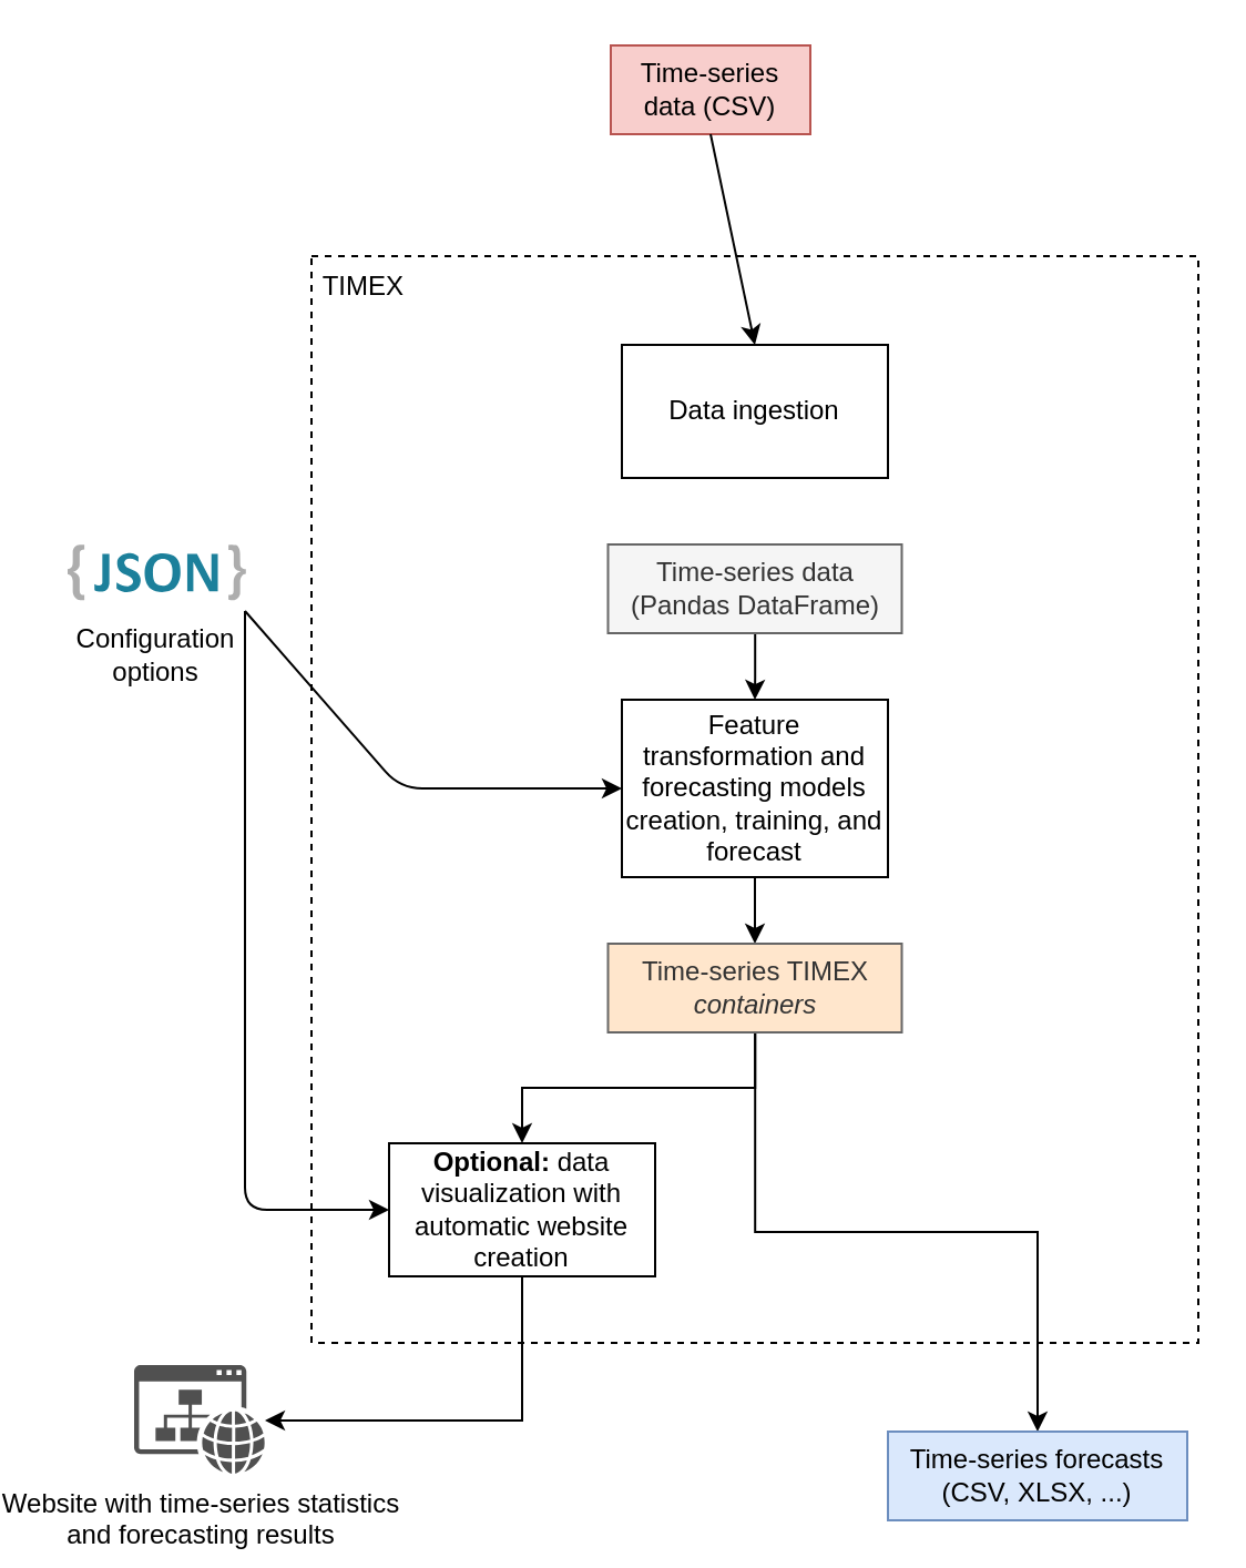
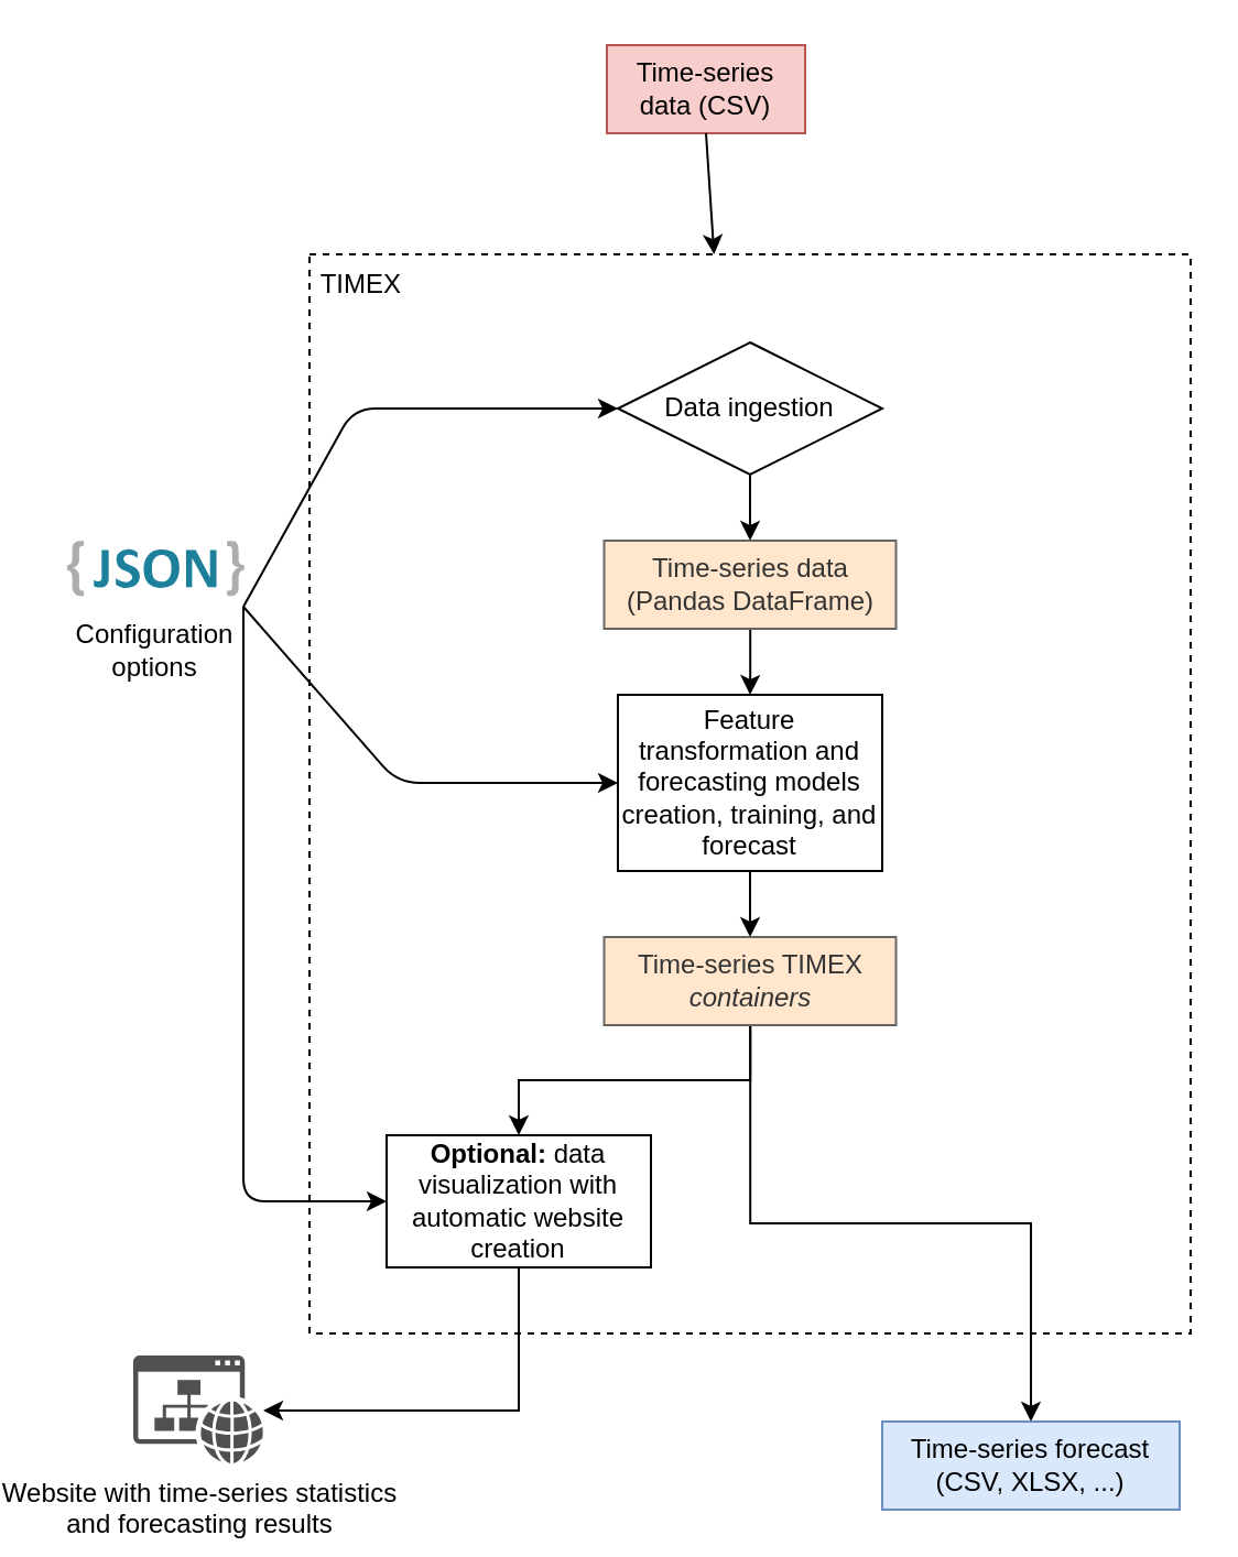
  <mxCell id="0" />
  <mxCell id="1" parent="0" />
  <mxCell id="2" value="Time-series data (CSV)" style="rounded=0;whiteSpace=wrap;html=1;fillColor=#f8cecc;strokeColor=#b85450;" vertex="1" parent="1"><mxGeometry x="265" y="20" width="90" height="40" as="geometry" /></mxCell>
  <mxCell id="3" value="&amp;nbsp;TIMEX" style="rounded=0;whiteSpace=wrap;html=1;verticalAlign=top;align=left;fillColor=none;dashed=1;" vertex="1" parent="1"><mxGeometry x="130" y="115" width="400" height="490" as="geometry" /></mxCell>
  <mxCell id="4" value="" style="dashed=0;outlineConnect=0;html=1;align=center;labelPosition=center;verticalLabelPosition=bottom;verticalAlign=top;shape=mxgraph.weblogos.json_2;fillColor=none;" vertex="1" parent="1"><mxGeometry x="20" y="245" width="80.4" height="25.2" as="geometry" /></mxCell>
  <mxCell id="5" value="Configuration&lt;br&gt;options" style="text;html=1;strokeColor=none;fillColor=none;align=center;verticalAlign=middle;whiteSpace=wrap;rounded=0;" vertex="1" parent="1"><mxGeometry x="20" y="275" width="80" height="40" as="geometry" /></mxCell>
- <mxCell id="6" value="Data ingestion" style="rounded=0;whiteSpace=wrap;html=1;fillColor=none;" vertex="1" parent="1"><mxGeometry x="270" y="155" width="120" height="60" as="geometry" /></mxCell>
- <mxCell id="8" value="" style="endArrow=classic;html=1;exitX=0.5;exitY=1;exitDx=0;exitDy=0;entryX=0.5;entryY=0;entryDx=0;entryDy=0;" edge="1" parent="1" source="2" target="6"><mxGeometry width="50" height="50" relative="1" as="geometry"><mxPoint x="170" y="95" as="sourcePoint" /><mxPoint x="220" y="45" as="targetPoint" /></mxGeometry></mxCell>
+ <mxCell id="6" value="Data ingestion" style="rhombus;whiteSpace=wrap;html=1;fillColor=none;" vertex="1" parent="1"><mxGeometry x="270" y="155" width="120" height="60" as="geometry" /></mxCell>
+ <mxCell id="7" value="" style="endArrow=classic;html=1;entryX=0;entryY=0.5;entryDx=0;entryDy=0;exitX=1;exitY=0;exitDx=0;exitDy=0;" edge="1" parent="1" source="5" target="6"><mxGeometry width="50" height="50" relative="1" as="geometry"><mxPoint x="40" y="225" as="sourcePoint" /><mxPoint x="90" y="175" as="targetPoint" /><Array as="points"><mxPoint x="150" y="185" /></Array></mxGeometry></mxCell>
+ <mxCell id="8" value="" style="endArrow=classic;html=1;exitX=0.5;exitY=1;exitDx=0;exitDy=0;" edge="1" parent="1" source="2" target="3"><mxGeometry width="50" height="50" relative="1" as="geometry"><mxPoint x="170" y="95" as="sourcePoint" /><mxPoint x="220" y="45" as="targetPoint" /></mxGeometry></mxCell>
+ <mxCell id="9" value="" style="endArrow=classic;html=1;exitX=0.5;exitY=1;exitDx=0;exitDy=0;entryX=0.5;entryY=0;entryDx=0;entryDy=0;" edge="1" parent="1" source="6" target="11"><mxGeometry width="50" height="50" relative="1" as="geometry"><mxPoint x="300" y="375" as="sourcePoint" /><mxPoint x="350" y="325" as="targetPoint" /></mxGeometry></mxCell>
  <mxCell id="10" style="edgeStyle=orthogonalEdgeStyle;rounded=0;orthogonalLoop=1;jettySize=auto;html=1;entryX=0.5;entryY=0;entryDx=0;entryDy=0;" edge="1" parent="1" source="11" target="13"><mxGeometry relative="1" as="geometry" /></mxCell>
- <mxCell id="11" value="Time-series data (Pandas DataFrame)" style="rounded=0;whiteSpace=wrap;html=1;fillColor=#f5f5f5;strokeColor=#666666;fontColor=#333333;" vertex="1" parent="1"><mxGeometry x="263.75" y="245" width="132.5" height="40" as="geometry" /></mxCell>
+ <mxCell id="11" value="Time-series data (Pandas DataFrame)" style="rounded=0;whiteSpace=wrap;html=1;fillColor=#ffe6cc;strokeColor=#666666;fontColor=#333333;" vertex="1" parent="1"><mxGeometry x="263.75" y="245" width="132.5" height="40" as="geometry" /></mxCell>
  <mxCell id="12" style="edgeStyle=orthogonalEdgeStyle;rounded=0;orthogonalLoop=1;jettySize=auto;html=1;entryX=0.5;entryY=0;entryDx=0;entryDy=0;" edge="1" parent="1" source="13" target="16"><mxGeometry relative="1" as="geometry" /></mxCell>
  <mxCell id="13" value="Feature transformation and forecasting models creation, training, and forecast" style="rounded=0;whiteSpace=wrap;html=1;fillColor=none;" vertex="1" parent="1"><mxGeometry x="270" y="315" width="120" height="80" as="geometry" /></mxCell>
  <mxCell id="14" style="edgeStyle=orthogonalEdgeStyle;rounded=0;orthogonalLoop=1;jettySize=auto;html=1;entryX=0.5;entryY=0;entryDx=0;entryDy=0;" edge="1" parent="1" source="16" target="18"><mxGeometry relative="1" as="geometry" /></mxCell>
  <mxCell id="15" style="edgeStyle=orthogonalEdgeStyle;rounded=0;orthogonalLoop=1;jettySize=auto;html=1;entryX=0.5;entryY=0;entryDx=0;entryDy=0;" edge="1" parent="1" source="16" target="19"><mxGeometry relative="1" as="geometry" /></mxCell>
  <mxCell id="16" value="Time-series TIMEX &lt;i&gt;containers&lt;/i&gt;" style="rounded=0;whiteSpace=wrap;html=1;fillColor=#ffe6cc;strokeColor=#666666;fontColor=#333333;" vertex="1" parent="1"><mxGeometry x="263.75" y="425" width="132.5" height="40" as="geometry" /></mxCell>
  <mxCell id="17" style="edgeStyle=orthogonalEdgeStyle;rounded=0;orthogonalLoop=1;jettySize=auto;html=1;" edge="1" parent="1" source="18" target="22"><mxGeometry relative="1" as="geometry"><Array as="points"><mxPoint x="225" y="640" /></Array></mxGeometry></mxCell>
  <mxCell id="18" value="&lt;b&gt;Optional:&lt;/b&gt;&amp;nbsp;data visualization with automatic website creation" style="rounded=0;whiteSpace=wrap;html=1;fillColor=none;" vertex="1" parent="1"><mxGeometry x="165" y="515" width="120" height="60" as="geometry" /></mxCell>
- <mxCell id="19" value="Time-series forecasts (CSV, XLSX, ...)" style="rounded=0;whiteSpace=wrap;html=1;fillColor=#dae8fc;strokeColor=#6c8ebf;" vertex="1" parent="1"><mxGeometry x="390" y="645" width="135" height="40" as="geometry" /></mxCell>
+ <mxCell id="19" value="Time-series forecast (CSV, XLSX, ...)" style="rounded=0;whiteSpace=wrap;html=1;fillColor=#dae8fc;strokeColor=#6c8ebf;" vertex="1" parent="1"><mxGeometry x="390" y="645" width="135" height="40" as="geometry" /></mxCell>
  <mxCell id="20" value="" style="endArrow=classic;html=1;exitX=1;exitY=0;exitDx=0;exitDy=0;entryX=0;entryY=0.5;entryDx=0;entryDy=0;" edge="1" parent="1" source="5" target="13"><mxGeometry width="50" height="50" relative="1" as="geometry"><mxPoint x="0" y="475" as="sourcePoint" /><mxPoint x="50" y="425" as="targetPoint" /><Array as="points"><mxPoint x="170" y="355" /></Array></mxGeometry></mxCell>
  <mxCell id="21" value="" style="endArrow=classic;html=1;entryX=0;entryY=0.5;entryDx=0;entryDy=0;" edge="1" parent="1" target="18"><mxGeometry width="50" height="50" relative="1" as="geometry"><mxPoint x="100" y="275" as="sourcePoint" /><mxPoint x="70" y="445" as="targetPoint" /><Array as="points"><mxPoint x="100" y="545" /></Array></mxGeometry></mxCell>
  <mxCell id="22" value="Website with time-series statistics&lt;br&gt;and forecasting results" style="pointerEvents=1;shadow=0;dashed=0;html=1;strokeColor=none;fillColor=#505050;labelPosition=center;verticalLabelPosition=bottom;verticalAlign=top;outlineConnect=0;align=center;shape=mxgraph.office.concepts.website;" vertex="1" parent="1"><mxGeometry x="50" y="615" width="59" height="49" as="geometry" /></mxCell>
